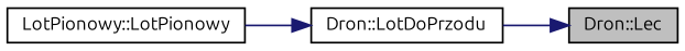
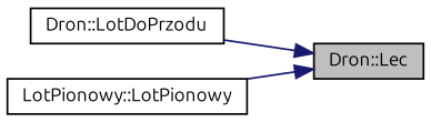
  digraph {
    fontname=Ubuntu
    rankdir=RL
    node [color=black fillcolor=white fontname=Ubuntu fontsize=10 shape=record style=filled]
    edge [color=midnightblue dir=back fontname=Ubuntu fontsize=10 labelfontname=FreeSans labelfontsize=10 style=solid]
    n1 [fillcolor=grey75 fontcolor=black height=0.2 label="Dron::Lec" width=0.4]
    n2 [height=0.2 label="Dron::LotDoPrzodu" width=0.4]
    n3 [height=0.2 label="LotPionowy::LotPionowy" width=0.4]
    n1 -> n2
-   n2 -> n3
+   n1 -> n3
  }
